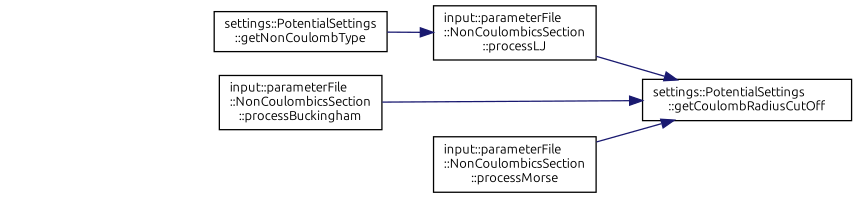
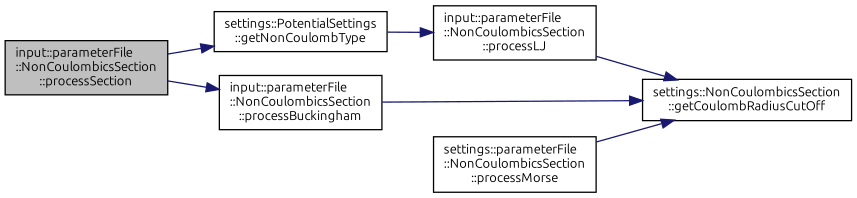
  digraph {
    fontname=Ubuntu
    rankdir=LR
    node [color=black fillcolor=white fontname=Ubuntu fontsize=10 shape=record style=filled]
    edge [color=midnightblue fontname=Ubuntu fontsize=10 labelfontname=Helvetica labelfontsize=10 style=solid]
+   n1 [fillcolor=grey75 fontcolor=black height=0.2 label="input::parameterFile\l::NonCoulombicsSection\l::processSection" width=0.4]
    n2 [height=0.2 label="settings::PotentialSettings\l::getNonCoulombType" width=0.4]
    n3 [height=0.2 label="input::parameterFile\l::NonCoulombicsSection\l::processBuckingham" width=0.4]
    n4 [height=0.2 label="input::parameterFile\l::NonCoulombicsSection\l::processLJ" width=0.4]
-   n5 [height=0.2 label="settings::PotentialSettings\l::getCoulombRadiusCutOff" width=0.4]
-   n6 [height=0.2 label="input::parameterFile\l::NonCoulombicsSection\l::processMorse" width=0.4]
+   n5 [height=0.2 label="settings::NonCoulombicsSection\l::getCoulombRadiusCutOff" width=0.4]
+   n6 [height=0.2 label="settings::parameterFile\l::NonCoulombicsSection\l::processMorse" width=0.4]
+   n1 -> n2
+   n1 -> n3
    n2 -> n4
    n3 -> n5
    n4 -> n5
    n6 -> n5
  }
